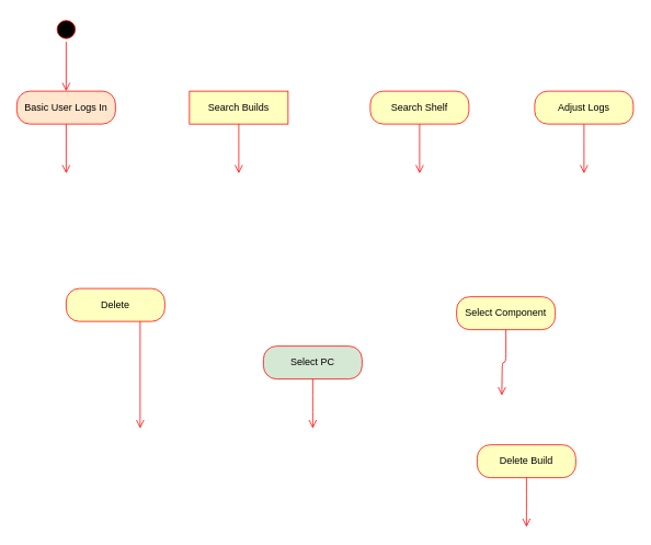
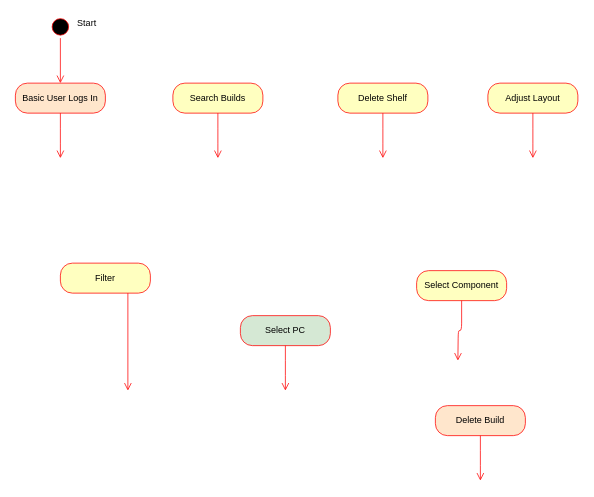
  <mxCell id="0" />
  <mxCell id="1" parent="0" />
  <mxCell id="2" value="" style="edgeStyle=orthogonalEdgeStyle;html=1;verticalAlign=bottom;endArrow=open;endSize=8;strokeColor=#ff0000;entryX=0.5;entryY=0;entryDx=0;entryDy=0;" parent="1" source="12" target="3" edge="1"><mxGeometry relative="1" as="geometry"><mxPoint x="55" y="110" as="targetPoint" /></mxGeometry></mxCell>
  <mxCell id="3" value="Basic User Logs In" style="rounded=1;whiteSpace=wrap;html=1;arcSize=40;fontColor=#000000;fillColor=#ffe6cc;strokeColor=#ff0000;" parent="1" vertex="1"><mxGeometry x="20" y="110" width="120" height="40" as="geometry" /></mxCell>
  <mxCell id="4" value="" style="edgeStyle=orthogonalEdgeStyle;html=1;verticalAlign=bottom;endArrow=open;endSize=8;strokeColor=#ff0000;" parent="1" source="3" edge="1"><mxGeometry relative="1" as="geometry"><mxPoint x="80" y="210" as="targetPoint" /></mxGeometry></mxCell>
- <mxCell id="5" value="Search Builds" style="whiteSpace=wrap;html=1;arcSize=40;fontColor=#000000;fillColor=#ffffc0;strokeColor=#ff0000;rounded=0;" parent="1" vertex="1"><mxGeometry x="230" y="110" width="120" height="40" as="geometry" /></mxCell>
+ <mxCell id="5" value="Search Builds" style="rounded=1;whiteSpace=wrap;html=1;arcSize=40;fontColor=#000000;fillColor=#ffffc0;strokeColor=#ff0000;" parent="1" vertex="1"><mxGeometry x="230" y="110" width="120" height="40" as="geometry" /></mxCell>
  <mxCell id="6" value="" style="edgeStyle=orthogonalEdgeStyle;html=1;verticalAlign=bottom;endArrow=open;endSize=8;strokeColor=#ff0000;" parent="1" source="5" edge="1"><mxGeometry relative="1" as="geometry"><mxPoint x="290" y="210" as="targetPoint" /></mxGeometry></mxCell>
- <mxCell id="7" value="Search Shelf" style="rounded=1;whiteSpace=wrap;html=1;arcSize=40;fontColor=#000000;fillColor=#ffffc0;strokeColor=#ff0000;" parent="1" vertex="1"><mxGeometry x="450" y="110" width="120" height="40" as="geometry" /></mxCell>
+ <mxCell id="7" value="Delete Shelf" style="rounded=1;whiteSpace=wrap;html=1;arcSize=40;fontColor=#000000;fillColor=#ffffc0;strokeColor=#ff0000;" parent="1" vertex="1"><mxGeometry x="450" y="110" width="120" height="40" as="geometry" /></mxCell>
  <mxCell id="8" value="" style="edgeStyle=orthogonalEdgeStyle;html=1;verticalAlign=bottom;endArrow=open;endSize=8;strokeColor=#ff0000;" parent="1" source="7" edge="1"><mxGeometry relative="1" as="geometry"><mxPoint x="510" y="210" as="targetPoint" /></mxGeometry></mxCell>
- <mxCell id="9" value="Adjust Logs" style="rounded=1;whiteSpace=wrap;html=1;arcSize=40;fontColor=#000000;fillColor=#ffffc0;strokeColor=#ff0000;" parent="1" vertex="1"><mxGeometry x="650" y="110" width="120" height="40" as="geometry" /></mxCell>
+ <mxCell id="9" value="Adjust Layout" style="rounded=1;whiteSpace=wrap;html=1;arcSize=40;fontColor=#000000;fillColor=#ffffc0;strokeColor=#ff0000;" parent="1" vertex="1"><mxGeometry x="650" y="110" width="120" height="40" as="geometry" /></mxCell>
  <mxCell id="10" value="" style="edgeStyle=orthogonalEdgeStyle;html=1;verticalAlign=bottom;endArrow=open;endSize=8;strokeColor=#ff0000;" parent="1" source="9" edge="1"><mxGeometry relative="1" as="geometry"><mxPoint x="710" y="210" as="targetPoint" /></mxGeometry></mxCell>
  <mxCell id="11" value="" style="group" parent="1" vertex="1" connectable="0"><mxGeometry x="65" y="20" width="70" height="30" as="geometry" /></mxCell>
  <mxCell id="12" value="" style="ellipse;html=1;shape=startState;fillColor=#000000;strokeColor=#ff0000;" parent="11" vertex="1"><mxGeometry width="30" height="30" as="geometry" /></mxCell>
+ <mxCell id="13" value="Start" style="text;html=1;align=center;verticalAlign=middle;resizable=0;points=[];autosize=1;" parent="11" vertex="1"><mxGeometry x="30" width="40" height="20" as="geometry" /></mxCell>
  <mxCell id="14" value="Select PC" style="rounded=1;whiteSpace=wrap;html=1;arcSize=40;fontColor=#000000;fillColor=#d5e8d4;strokeColor=#ff0000;" vertex="1" parent="1"><mxGeometry x="320" y="420" width="120" height="40" as="geometry" /></mxCell>
  <mxCell id="15" value="" style="edgeStyle=orthogonalEdgeStyle;html=1;verticalAlign=bottom;endArrow=open;endSize=8;strokeColor=#ff0000;" edge="1" source="14" parent="1"><mxGeometry relative="1" as="geometry"><mxPoint x="380" y="520" as="targetPoint" /></mxGeometry></mxCell>
  <mxCell id="16" value="Select Component" style="rounded=1;whiteSpace=wrap;html=1;arcSize=40;fontColor=#000000;fillColor=#ffffc0;strokeColor=#ff0000;" vertex="1" parent="1"><mxGeometry x="555" y="360" width="120" height="40" as="geometry" /></mxCell>
  <mxCell id="17" value="" style="edgeStyle=orthogonalEdgeStyle;html=1;verticalAlign=bottom;endArrow=open;endSize=8;strokeColor=#ff0000;" edge="1" source="16" parent="1"><mxGeometry relative="1" as="geometry"><mxPoint x="610" y="480" as="targetPoint" /></mxGeometry></mxCell>
- <mxCell id="18" value="Delete" style="rounded=1;whiteSpace=wrap;html=1;arcSize=40;fontColor=#000000;fillColor=#ffffc0;strokeColor=#ff0000;" vertex="1" parent="1"><mxGeometry x="80" y="350" width="120" height="40" as="geometry" /></mxCell>
+ <mxCell id="18" value="Filter" style="rounded=1;whiteSpace=wrap;html=1;arcSize=40;fontColor=#000000;fillColor=#ffffc0;strokeColor=#ff0000;" vertex="1" parent="1"><mxGeometry x="80" y="350" width="120" height="40" as="geometry" /></mxCell>
  <mxCell id="19" value="" style="edgeStyle=orthogonalEdgeStyle;html=1;verticalAlign=bottom;endArrow=open;endSize=8;strokeColor=#ff0000;" edge="1" source="18" parent="1"><mxGeometry relative="1" as="geometry"><mxPoint x="170" y="520" as="targetPoint" /><Array as="points"><mxPoint x="170" y="520" /></Array></mxGeometry></mxCell>
- <mxCell id="20" value="Delete Build" style="rounded=1;whiteSpace=wrap;html=1;arcSize=40;fontColor=#000000;fillColor=#ffffc0;strokeColor=#ff0000;" vertex="1" parent="1"><mxGeometry x="580" y="540" width="120" height="40" as="geometry" /></mxCell>
+ <mxCell id="20" value="Delete Build" style="rounded=1;whiteSpace=wrap;html=1;arcSize=40;fontColor=#000000;fillColor=#ffe6cc;strokeColor=#ff0000;" vertex="1" parent="1"><mxGeometry x="580" y="540" width="120" height="40" as="geometry" /></mxCell>
  <mxCell id="21" value="" style="edgeStyle=orthogonalEdgeStyle;html=1;verticalAlign=bottom;endArrow=open;endSize=8;strokeColor=#ff0000;" edge="1" source="20" parent="1"><mxGeometry relative="1" as="geometry"><mxPoint x="640" y="640" as="targetPoint" /></mxGeometry></mxCell>
